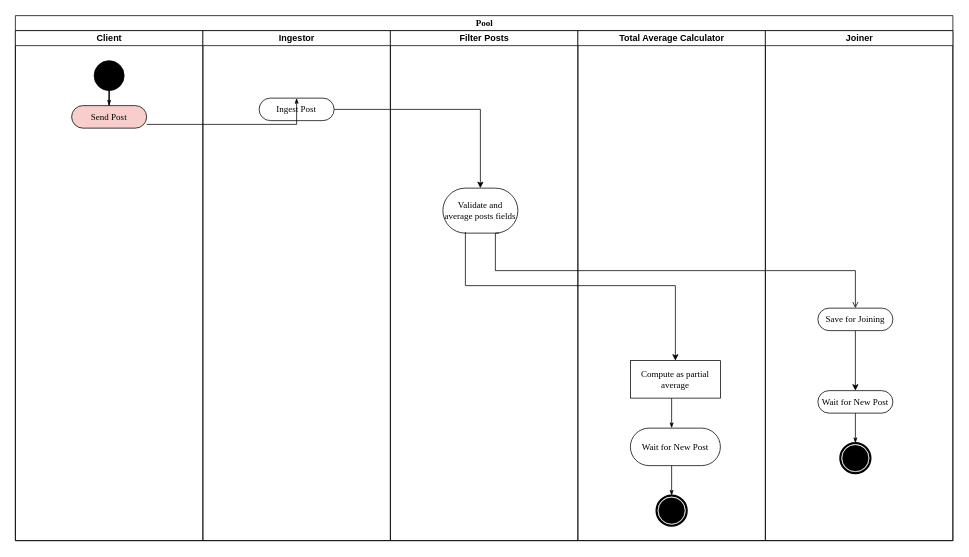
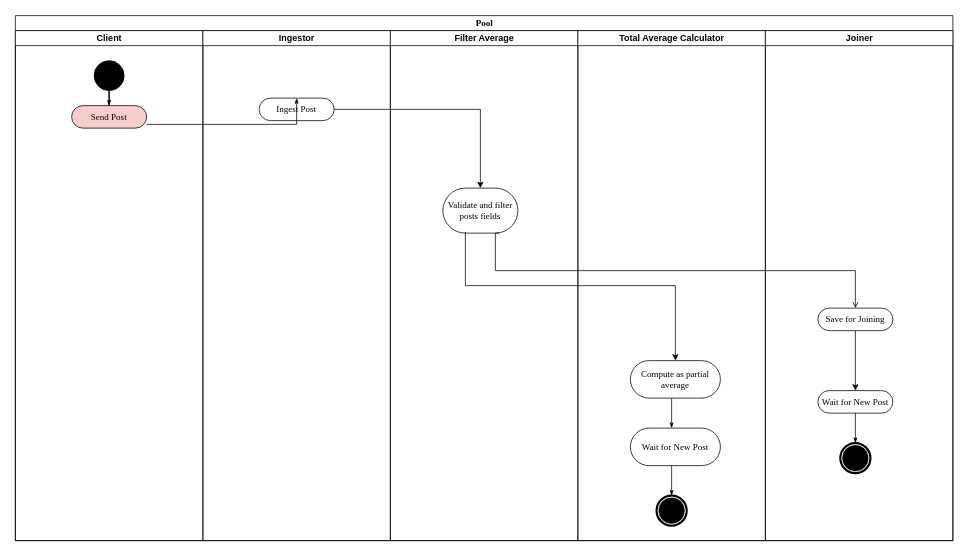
  <mxCell id="0" />
  <mxCell id="1" parent="0" />
  <mxCell id="2" value="Pool" style="swimlane;html=1;childLayout=stackLayout;startSize=20;rounded=0;shadow=0;comic=0;labelBackgroundColor=none;strokeWidth=1;fontFamily=Verdana;fontSize=12;align=center;" parent="1" vertex="1"><mxGeometry x="20" y="20" width="1250" height="700" as="geometry" /></mxCell>
  <mxCell id="3" value="Client" style="swimlane;html=1;startSize=20;" parent="2" vertex="1"><mxGeometry y="20" width="250" height="680" as="geometry" /></mxCell>
  <mxCell id="4" value="" style="ellipse;whiteSpace=wrap;html=1;rounded=0;shadow=0;comic=0;labelBackgroundColor=none;strokeWidth=1;fillColor=#000000;fontFamily=Verdana;fontSize=12;align=center;" parent="3" vertex="1"><mxGeometry x="105" y="40" width="40" height="40" as="geometry" /></mxCell>
  <mxCell id="5" value="Send Post" style="rounded=1;whiteSpace=wrap;html=1;shadow=0;comic=0;labelBackgroundColor=none;strokeWidth=1;fontFamily=Verdana;fontSize=12;align=center;arcSize=50;fillColor=#f8cecc;" parent="3" vertex="1"><mxGeometry x="75" y="100" width="100" height="30" as="geometry" /></mxCell>
  <mxCell id="6" style="edgeStyle=orthogonalEdgeStyle;rounded=0;html=1;labelBackgroundColor=none;startArrow=none;startFill=0;startSize=5;endArrow=classicThin;endFill=1;endSize=5;jettySize=auto;orthogonalLoop=1;strokeWidth=1;fontFamily=Verdana;fontSize=12" parent="3" source="4" target="5" edge="1"><mxGeometry relative="1" as="geometry" /></mxCell>
  <mxCell id="7" value="Ingestor" style="swimlane;html=1;startSize=20;" parent="2" vertex="1"><mxGeometry x="250" y="20" width="250" height="680" as="geometry" /></mxCell>
  <mxCell id="8" value="Ingest Post" style="rounded=1;whiteSpace=wrap;html=1;shadow=0;comic=0;labelBackgroundColor=none;strokeWidth=1;fontFamily=Verdana;fontSize=12;align=center;arcSize=50;" parent="7" vertex="1"><mxGeometry x="75" y="90" width="100" height="30" as="geometry" /></mxCell>
- <mxCell id="9" value="Filter Posts" style="swimlane;html=1;startSize=20;" parent="2" vertex="1"><mxGeometry x="500" y="20" width="250" height="680" as="geometry" /></mxCell>
- <mxCell id="10" value="Validate and average posts fields" style="rounded=1;whiteSpace=wrap;html=1;shadow=0;comic=0;labelBackgroundColor=none;strokeWidth=1;fontFamily=Verdana;fontSize=12;align=center;arcSize=50;" parent="9" vertex="1"><mxGeometry x="70" y="210" width="100" height="60" as="geometry" /></mxCell>
+ <mxCell id="9" value="Filter Average" style="swimlane;html=1;startSize=20;" parent="2" vertex="1"><mxGeometry x="500" y="20" width="250" height="680" as="geometry" /></mxCell>
+ <mxCell id="10" value="Validate and filter posts fields" style="rounded=1;whiteSpace=wrap;html=1;shadow=0;comic=0;labelBackgroundColor=none;strokeWidth=1;fontFamily=Verdana;fontSize=12;align=center;arcSize=50;" parent="9" vertex="1"><mxGeometry x="70" y="210" width="100" height="60" as="geometry" /></mxCell>
  <mxCell id="11" style="edgeStyle=orthogonalEdgeStyle;rounded=0;html=1;labelBackgroundColor=none;startArrow=none;startFill=0;startSize=5;endArrow=classicThin;endFill=1;endSize=5;jettySize=auto;orthogonalLoop=1;strokeWidth=1;fontFamily=Verdana;fontSize=12;entryX=0.5;entryY=0;entryDx=0;entryDy=0;" parent="2" source="5" target="8" edge="1"><mxGeometry relative="1" as="geometry"><Array as="points"><mxPoint x="375" y="145" /></Array><mxPoint x="380" y="160" as="targetPoint" /></mxGeometry></mxCell>
  <mxCell id="12" style="edgeStyle=orthogonalEdgeStyle;rounded=0;orthogonalLoop=1;jettySize=auto;html=1;" parent="2" source="8" target="10" edge="1"><mxGeometry relative="1" as="geometry" /></mxCell>
  <mxCell id="13" value="Total Average Calculator" style="swimlane;html=1;startSize=20;" parent="1" vertex="1"><mxGeometry x="770" y="40" width="250" height="680" as="geometry" /></mxCell>
  <mxCell id="14" style="edgeStyle=none;rounded=0;html=1;labelBackgroundColor=none;startArrow=none;startFill=0;startSize=5;endArrow=classicThin;endFill=1;endSize=5;jettySize=auto;orthogonalLoop=1;strokeWidth=1;fontFamily=Verdana;fontSize=12" parent="13" edge="1"><mxGeometry relative="1" as="geometry"><mxPoint x="125" y="490" as="sourcePoint" /><mxPoint x="125" y="530" as="targetPoint" /></mxGeometry></mxCell>
- <mxCell id="15" value="Compute as partial average" style="whiteSpace=wrap;html=1;shadow=0;comic=0;labelBackgroundColor=none;strokeWidth=1;fontFamily=Verdana;fontSize=12;align=center;arcSize=50;rounded=0;" parent="13" vertex="1"><mxGeometry x="70" y="440" width="120" height="50" as="geometry" /></mxCell>
+ <mxCell id="15" value="Compute as partial average" style="rounded=1;whiteSpace=wrap;html=1;shadow=0;comic=0;labelBackgroundColor=none;strokeWidth=1;fontFamily=Verdana;fontSize=12;align=center;arcSize=50;" parent="13" vertex="1"><mxGeometry x="70" y="440" width="120" height="50" as="geometry" /></mxCell>
  <mxCell id="16" value="Wait for New Post" style="rounded=1;whiteSpace=wrap;html=1;shadow=0;comic=0;labelBackgroundColor=none;strokeWidth=1;fontFamily=Verdana;fontSize=12;align=center;arcSize=50;" parent="13" vertex="1"><mxGeometry x="70" y="530" width="120" height="50" as="geometry" /></mxCell>
  <mxCell id="17" style="edgeStyle=none;rounded=0;html=1;labelBackgroundColor=none;startArrow=none;startFill=0;startSize=5;endArrow=classicThin;endFill=1;endSize=5;jettySize=auto;orthogonalLoop=1;strokeWidth=1;fontFamily=Verdana;fontSize=12;exitX=0.5;exitY=1;exitDx=0;exitDy=0;" parent="13" target="18" edge="1"><mxGeometry relative="1" as="geometry"><mxPoint x="125" y="580" as="sourcePoint" /></mxGeometry></mxCell>
  <mxCell id="18" value="" style="shape=mxgraph.bpmn.shape;html=1;verticalLabelPosition=bottom;labelBackgroundColor=#ffffff;verticalAlign=top;perimeter=ellipsePerimeter;outline=end;symbol=terminate;rounded=0;shadow=0;comic=0;strokeWidth=1;fontFamily=Verdana;fontSize=12;align=center;" parent="13" vertex="1"><mxGeometry x="105" y="620" width="40" height="40" as="geometry" /></mxCell>
  <mxCell id="19" value="Joiner" style="swimlane;html=1;startSize=20;" parent="1" vertex="1"><mxGeometry x="1020" y="40" width="250" height="680" as="geometry" /></mxCell>
  <mxCell id="20" style="edgeStyle=orthogonalEdgeStyle;rounded=0;orthogonalLoop=1;jettySize=auto;html=1;entryX=0.5;entryY=0;entryDx=0;entryDy=0;" parent="19" source="21" target="22" edge="1"><mxGeometry relative="1" as="geometry" /></mxCell>
  <mxCell id="21" value="Save for Joining" style="rounded=1;whiteSpace=wrap;html=1;shadow=0;comic=0;labelBackgroundColor=none;strokeWidth=1;fontFamily=Verdana;fontSize=12;align=center;arcSize=50;" parent="19" vertex="1"><mxGeometry x="70" y="370" width="100" height="30" as="geometry" /></mxCell>
  <mxCell id="22" value="Wait for New Post" style="rounded=1;whiteSpace=wrap;html=1;shadow=0;comic=0;labelBackgroundColor=none;strokeWidth=1;fontFamily=Verdana;fontSize=12;align=center;arcSize=50;" parent="19" vertex="1"><mxGeometry x="70" y="480" width="100" height="30" as="geometry" /></mxCell>
  <mxCell id="23" style="edgeStyle=none;rounded=0;html=1;labelBackgroundColor=none;startArrow=none;startFill=0;startSize=5;endArrow=classicThin;endFill=1;endSize=5;jettySize=auto;orthogonalLoop=1;strokeWidth=1;fontFamily=Verdana;fontSize=12;exitX=0.5;exitY=1;exitDx=0;exitDy=0;" parent="19" target="24" edge="1"><mxGeometry relative="1" as="geometry"><mxPoint x="120" y="510" as="sourcePoint" /></mxGeometry></mxCell>
  <mxCell id="24" value="" style="shape=mxgraph.bpmn.shape;html=1;verticalLabelPosition=bottom;labelBackgroundColor=#ffffff;verticalAlign=top;perimeter=ellipsePerimeter;outline=end;symbol=terminate;rounded=0;shadow=0;comic=0;strokeWidth=1;fontFamily=Verdana;fontSize=12;align=center;" parent="19" vertex="1"><mxGeometry x="100" y="550" width="40" height="40" as="geometry" /></mxCell>
  <mxCell id="25" style="edgeStyle=orthogonalEdgeStyle;rounded=0;orthogonalLoop=1;jettySize=auto;html=1;entryX=0.5;entryY=0;entryDx=0;entryDy=0;" parent="1" target="15" edge="1"><mxGeometry relative="1" as="geometry"><Array as="points"><mxPoint x="620" y="309" /><mxPoint x="620" y="380" /><mxPoint x="900" y="380" /></Array><mxPoint x="620" y="310" as="sourcePoint" /></mxGeometry></mxCell>
  <mxCell id="26" style="edgeStyle=orthogonalEdgeStyle;rounded=0;orthogonalLoop=1;jettySize=auto;html=1;entryX=0.5;entryY=0;entryDx=0;entryDy=0;exitX=0.75;exitY=1;exitDx=0;exitDy=0;endArrow=open;" parent="1" source="10" target="21" edge="1"><mxGeometry relative="1" as="geometry"><Array as="points"><mxPoint x="660" y="310" /><mxPoint x="660" y="360" /><mxPoint x="1140" y="360" /></Array><mxPoint x="660" y="350" as="sourcePoint" /></mxGeometry></mxCell>
